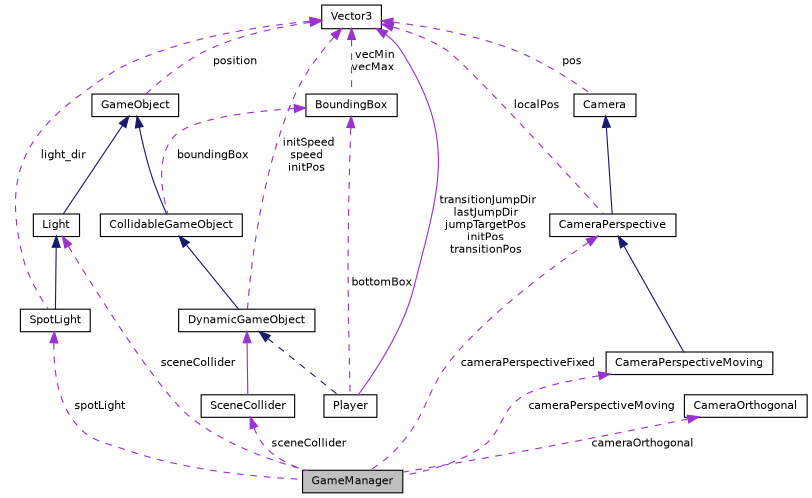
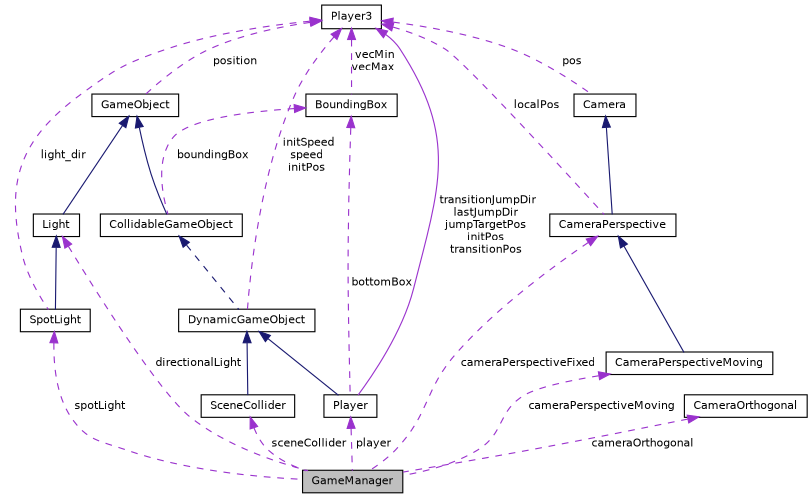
  digraph {
    rankdir=TB
    node [color=black fillcolor=white fontname=Helvetica fontsize=10 shape=record style=filled]
    edge [color=darkorchid3 dir=back fontname=Helvetica fontsize=10 labelfontname=Helvetica labelfontsize=10 style=dashed]
    n1 [fillcolor=grey75 fontcolor=black height=0.2 label=GameManager width=0.4]
    n2 [height=0.2 label=DynamicGameObject width=0.4]
    n3 [height=0.2 label=SceneCollider width=0.4]
    n4 [height=0.2 label=Player width=0.4]
    n5 [height=0.2 label=CollidableGameObject width=0.4]
    n6 [height=0.2 label=GameObject width=0.4]
    n7 [height=0.2 label=Light width=0.4]
    n8 [height=0.2 label=SpotLight width=0.4]
-   n9 [height=0.2 label=Vector3 width=0.4]
+   n9 [height=0.2 label=Player3 width=0.4]
    n10 [height=0.2 label=BoundingBox width=0.4]
    n11 [height=0.2 label=CameraPerspective width=0.4]
    n12 [height=0.2 label=Camera width=0.4]
    n13 [height=0.2 label=CameraPerspectiveMoving width=0.4]
    n14 [height=0.2 label=CameraOrthogonal width=0.4]
-   n2 -> n3 [style=solid]
-   n2 -> n4 [color=midnightblue]
+   n2 -> n3 [color=midnightblue style=solid]
+   n2 -> n4 [color=midnightblue style=solid]
    n3 -> n1 [label=" sceneCollider"]
-   n5 -> n2 [color=midnightblue style=solid]
+   n4 -> n1 [label=" player"]
+   n5 -> n2 [color=midnightblue]
    n6 -> n5 [color=midnightblue style=solid]
    n6 -> n7 [color=midnightblue style=solid]
-   n7 -> n1 [label=" sceneCollider"]
+   n7 -> n1 [label=" directionalLight"]
    n7 -> n8 [color=midnightblue style=solid]
    n8 -> n1 [label=" spotLight"]
    n9 -> n2 [label=" initSpeed\nspeed\ninitPos"]
    n9 -> n4 [label=" transitionJumpDir\nlastJumpDir\njumpTargetPos\ninitPos\ntransitionPos" style=solid]
    n9 -> n6 [label=" position"]
    n9 -> n8 [label=" light_dir"]
    n9 -> n10 [label=" vecMin\nvecMax"]
    n9 -> n11 [label=" localPos"]
    n9 -> n12 [label=" pos"]
    n10 -> n4 [label=" bottomBox"]
    n10 -> n5 [label=" boundingBox"]
    n11 -> n1 [label=" cameraPerspectiveFixed"]
    n11 -> n13 [color=midnightblue style=solid]
    n12 -> n11 [color=midnightblue style=solid]
    n13 -> n1 [label=" cameraPerspectiveMoving"]
    n14 -> n1 [label=" cameraOrthogonal"]
  }
